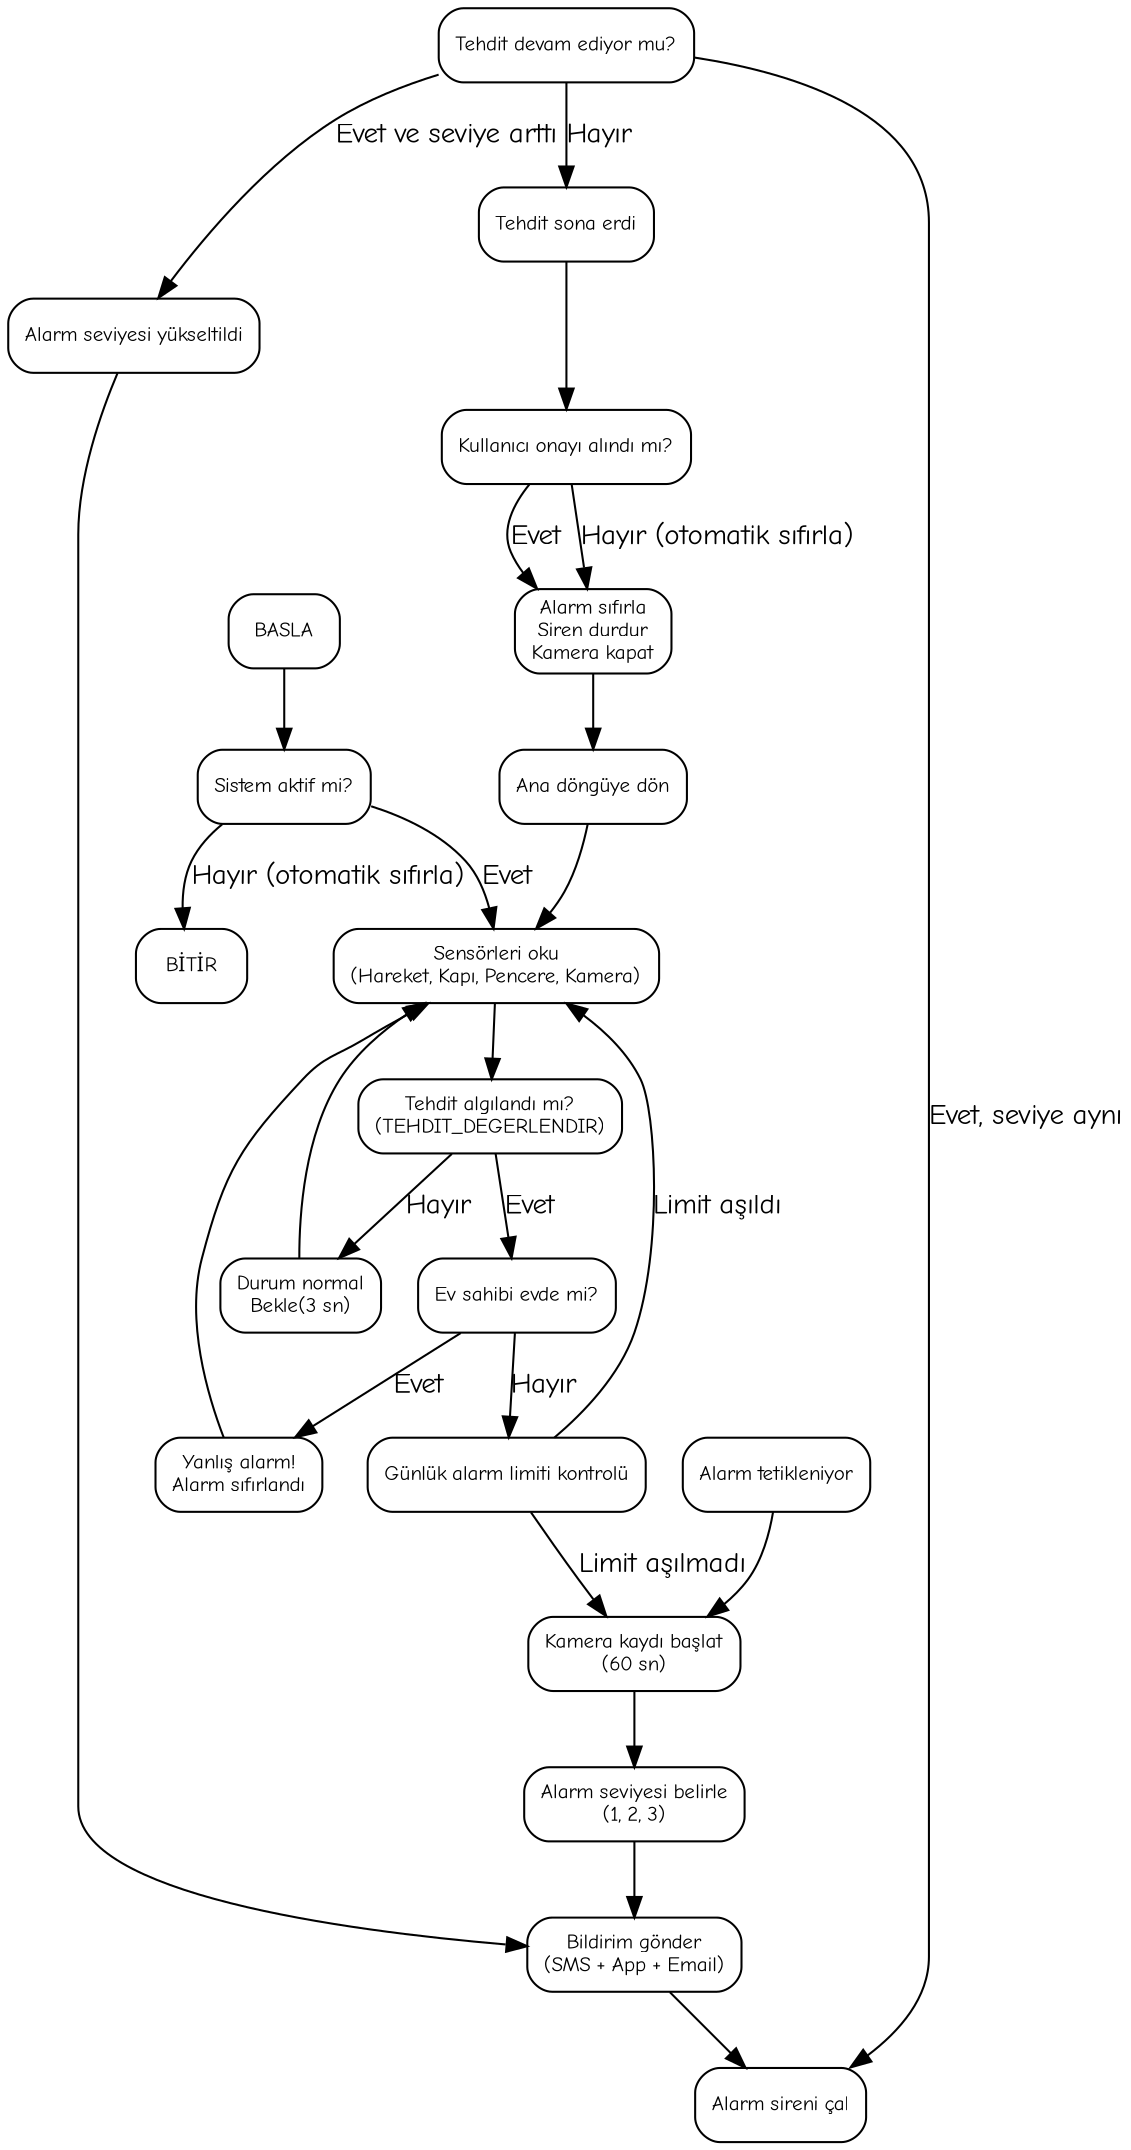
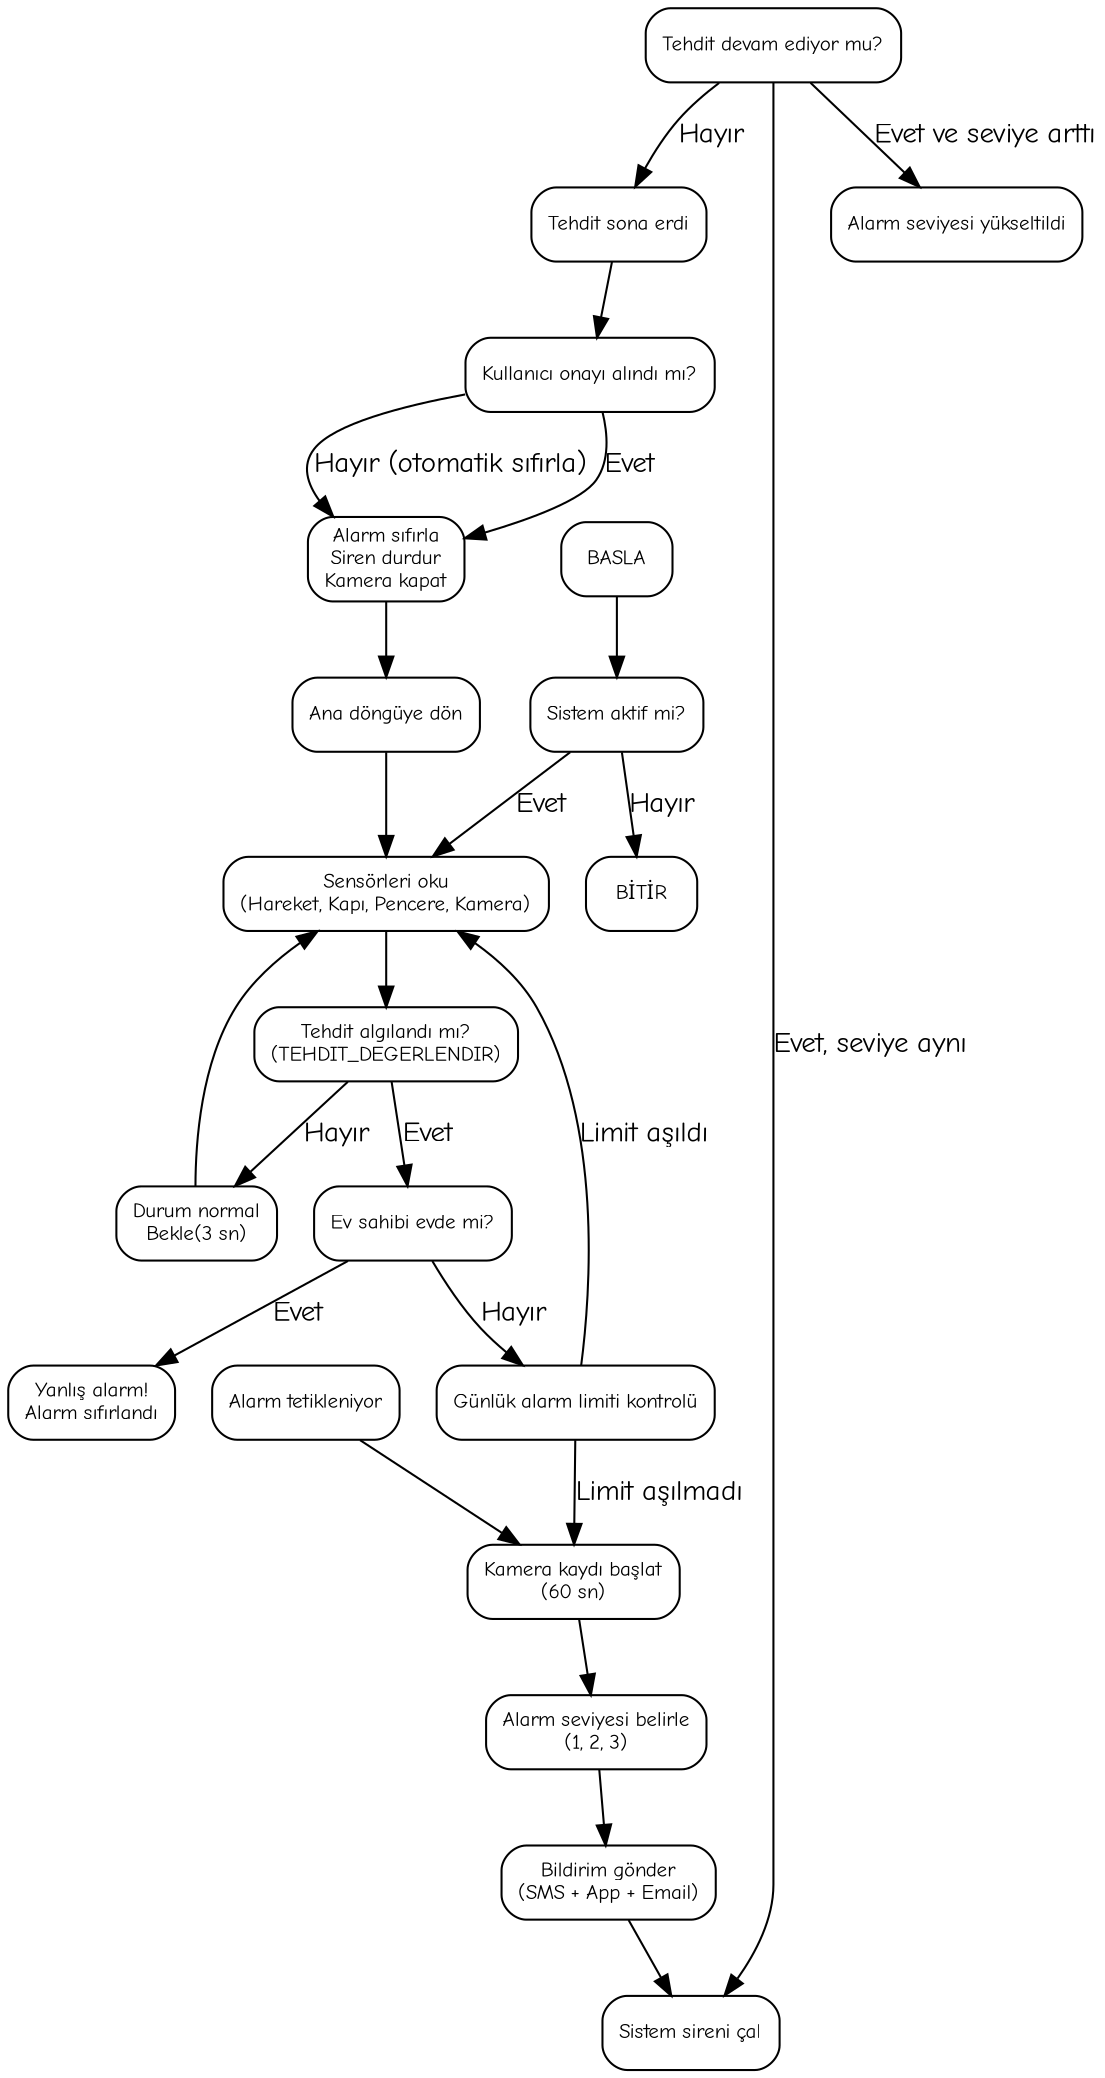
  digraph {
    fontname="Comic Neue"
    rankdir=TB
    node [fontname="Comic Neue" fontsize=10 shape=rectangle style=rounded]
    edge [fontname="Comic Neue"]
    n1 [label=BASLA]
    n2 [label="Sistem aktif mi?"]
    n3 [label="Sensörleri oku\n(Hareket, Kapı, Pencere, Kamera)"]
    n4 [label="BİTİR"]
    n5 [label="Tehdit algılandı mı?\n(TEHDIT_DEGERLENDIR)"]
    n6 [label="Durum normal\nBekle(3 sn)"]
    n7 [label="Ev sahibi evde mi?"]
    n8 [label="Yanlış alarm!\nAlarm sıfırlandı"]
    n9 [label="Günlük alarm limiti kontrolü"]
    n10 [label="Kamera kaydı başlat\n(60 sn)"]
    n11 [label="Alarm tetikleniyor"]
    n12 [label="Alarm seviyesi belirle\n(1, 2, 3)"]
    n13 [label="Bildirim gönder\n(SMS + App + Email)"]
-   n14 [label="Alarm sireni çal"]
+   n14 [label="Sistem sireni çal"]
    n15 [label="Tehdit devam ediyor mu?"]
    n16 [label="Alarm seviyesi yükseltildi"]
    n17 [label="Tehdit sona erdi"]
    n18 [label="Kullanıcı onayı alındı mı?"]
    n19 [label="Alarm sıfırla\nSiren durdur\nKamera kapat"]
    n20 [label="Ana döngüye dön"]
    n1 -> n2
    n2 -> n3 [label=Evet]
-   n2 -> n4 [label="Hayır (otomatik sıfırla)"]
+   n2 -> n4 [label="Hayır"]
    n3 -> n5
    n5 -> n6 [label="Hayır"]
    n5 -> n7 [label=Evet]
    n6 -> n3
    n7 -> n8 [label=Evet]
    n7 -> n9 [label="Hayır"]
-   n8 -> n3
    n9 -> n3 [label="Limit aşıldı"]
    n9 -> n10 [label="Limit aşılmadı"]
    n10 -> n12
    n11 -> n10
    n12 -> n13
    n13 -> n14
    n15 -> n14 [label="Evet, seviye aynı"]
    n15 -> n16 [label="Evet ve seviye arttı"]
    n15 -> n17 [label="Hayır"]
-   n16 -> n13
    n17 -> n18
    n18 -> n19 [label=Evet]
    n18 -> n19 [label="Hayır (otomatik sıfırla)"]
    n19 -> n20
    n20 -> n3
  }
